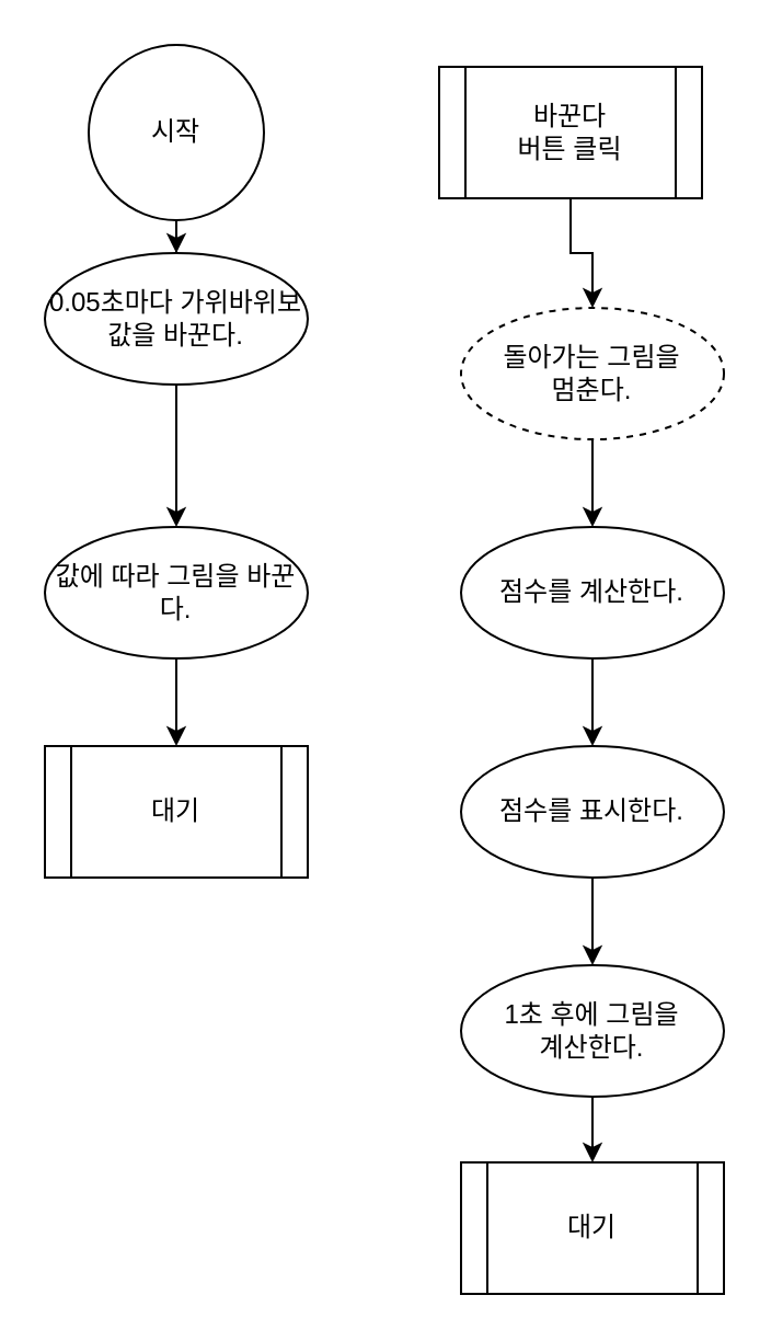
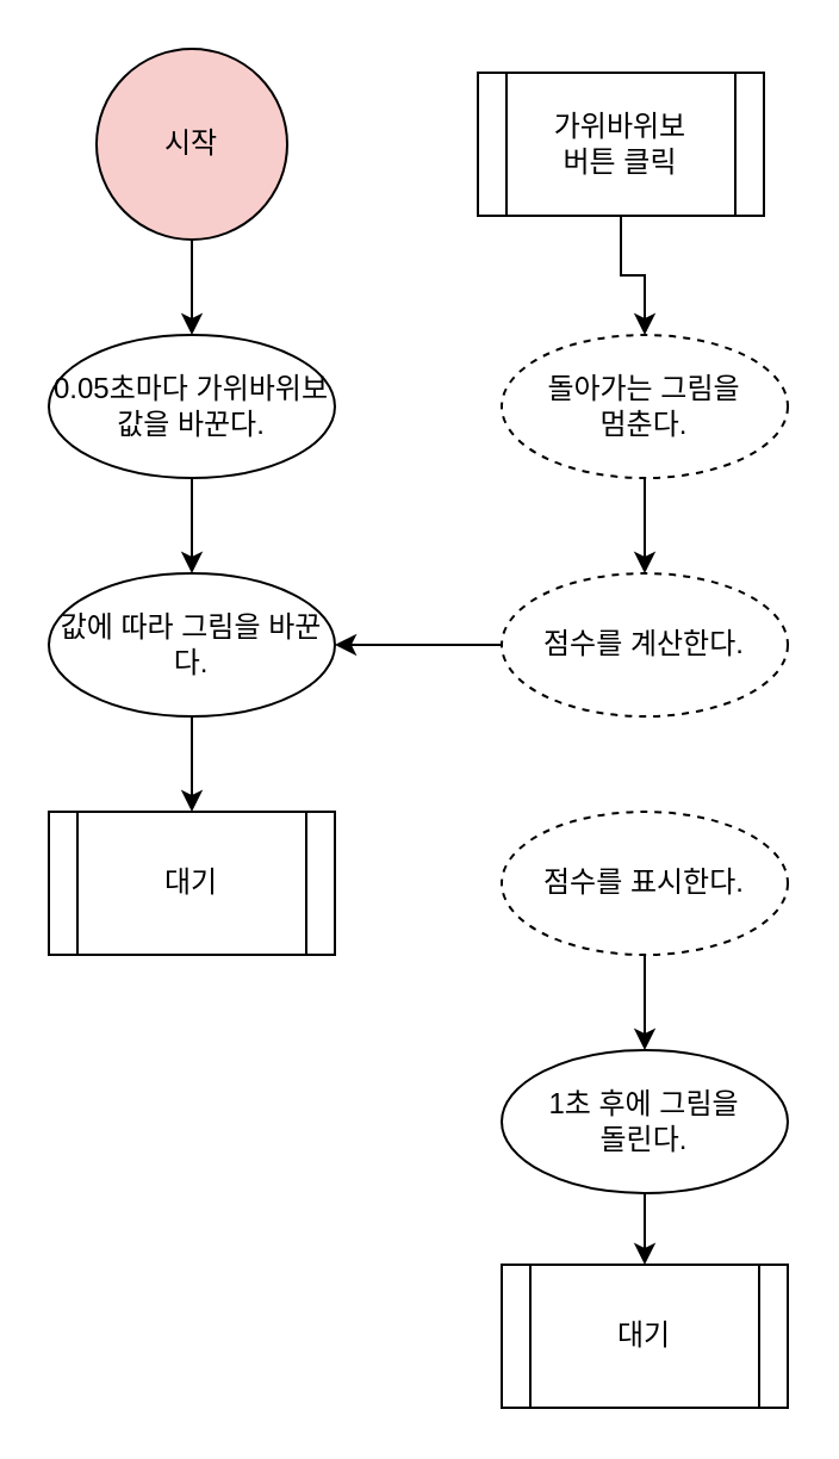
  <mxCell id="0" />
  <mxCell id="1" parent="0" />
  <mxCell id="2" value="" style="edgeStyle=orthogonalEdgeStyle;rounded=0;orthogonalLoop=1;jettySize=auto;html=1;" edge="1" parent="1" source="3" target="5"><mxGeometry relative="1" as="geometry" /></mxCell>
- <mxCell id="3" value="시작" style="ellipse;whiteSpace=wrap;html=1;aspect=fixed;" vertex="1" parent="1"><mxGeometry x="40" y="20" width="80" height="80" as="geometry" /></mxCell>
+ <mxCell id="3" value="시작" style="ellipse;whiteSpace=wrap;html=1;aspect=fixed;fillColor=#f8cecc;" vertex="1" parent="1"><mxGeometry x="40" y="20" width="80" height="80" as="geometry" /></mxCell>
  <mxCell id="4" value="" style="edgeStyle=orthogonalEdgeStyle;rounded=0;orthogonalLoop=1;jettySize=auto;html=1;" edge="1" parent="1" source="5" target="7"><mxGeometry relative="1" as="geometry" /></mxCell>
- <mxCell id="5" value="0.05초마다 가위바위보 값을 바꾼다." style="ellipse;whiteSpace=wrap;html=1;" vertex="1" parent="1"><mxGeometry x="20" y="115" width="120" height="60" as="geometry" /></mxCell>
+ <mxCell id="5" value="0.05초마다 가위바위보 값을 바꾼다." style="ellipse;whiteSpace=wrap;html=1;" vertex="1" parent="1"><mxGeometry x="20" y="140" width="120" height="60" as="geometry" /></mxCell>
  <mxCell id="6" value="" style="edgeStyle=orthogonalEdgeStyle;rounded=0;orthogonalLoop=1;jettySize=auto;html=1;" edge="1" parent="1" source="7" target="8"><mxGeometry relative="1" as="geometry" /></mxCell>
  <mxCell id="7" value="값에 따라 그림을 바꾼다." style="ellipse;whiteSpace=wrap;html=1;" vertex="1" parent="1"><mxGeometry x="20" y="240" width="120" height="60" as="geometry" /></mxCell>
  <mxCell id="8" value="대기" style="shape=process;whiteSpace=wrap;html=1;backgroundOutline=1;" vertex="1" parent="1"><mxGeometry x="20" y="340" width="120" height="60" as="geometry" /></mxCell>
  <mxCell id="9" value="" style="edgeStyle=orthogonalEdgeStyle;rounded=0;orthogonalLoop=1;jettySize=auto;html=1;" edge="1" parent="1" source="10" target="12"><mxGeometry relative="1" as="geometry" /></mxCell>
- <mxCell id="10" value="바꾼다&lt;br&gt;버튼 클릭" style="shape=process;whiteSpace=wrap;html=1;backgroundOutline=1;" vertex="1" parent="1"><mxGeometry x="200" y="30" width="120" height="60" as="geometry" /></mxCell>
+ <mxCell id="10" value="가위바위보&lt;br&gt;버튼 클릭" style="shape=process;whiteSpace=wrap;html=1;backgroundOutline=1;" vertex="1" parent="1"><mxGeometry x="200" y="30" width="120" height="60" as="geometry" /></mxCell>
  <mxCell id="11" value="" style="edgeStyle=orthogonalEdgeStyle;rounded=0;orthogonalLoop=1;jettySize=auto;html=1;" edge="1" parent="1" source="12" target="14"><mxGeometry relative="1" as="geometry" /></mxCell>
  <mxCell id="12" value="돌아가는 그림을&lt;br&gt;멈춘다." style="ellipse;whiteSpace=wrap;html=1;dashed=1;" vertex="1" parent="1"><mxGeometry x="210" y="140" width="120" height="60" as="geometry" /></mxCell>
- <mxCell id="13" value="" style="edgeStyle=orthogonalEdgeStyle;rounded=0;orthogonalLoop=1;jettySize=auto;html=1;" edge="1" parent="1" source="14" target="16"><mxGeometry relative="1" as="geometry" /></mxCell>
- <mxCell id="14" value="점수를 계산한다." style="ellipse;whiteSpace=wrap;html=1;" vertex="1" parent="1"><mxGeometry x="210" y="240" width="120" height="60" as="geometry" /></mxCell>
+ <mxCell id="13" value="" style="edgeStyle=orthogonalEdgeStyle;rounded=0;orthogonalLoop=1;jettySize=auto;html=1;" edge="1" parent="1" source="14" target="7"><mxGeometry relative="1" as="geometry" /></mxCell>
+ <mxCell id="14" value="점수를 계산한다." style="ellipse;whiteSpace=wrap;html=1;dashed=1;" vertex="1" parent="1"><mxGeometry x="210" y="240" width="120" height="60" as="geometry" /></mxCell>
  <mxCell id="15" value="" style="edgeStyle=orthogonalEdgeStyle;rounded=0;orthogonalLoop=1;jettySize=auto;html=1;" edge="1" parent="1" source="16" target="18"><mxGeometry relative="1" as="geometry" /></mxCell>
- <mxCell id="16" value="점수를 표시한다." style="ellipse;whiteSpace=wrap;html=1;" vertex="1" parent="1"><mxGeometry x="210" y="340" width="120" height="60" as="geometry" /></mxCell>
+ <mxCell id="16" value="점수를 표시한다." style="ellipse;whiteSpace=wrap;html=1;dashed=1;" vertex="1" parent="1"><mxGeometry x="210" y="340" width="120" height="60" as="geometry" /></mxCell>
  <mxCell id="17" value="" style="edgeStyle=orthogonalEdgeStyle;rounded=0;orthogonalLoop=1;jettySize=auto;html=1;" edge="1" parent="1" source="18" target="19"><mxGeometry relative="1" as="geometry" /></mxCell>
- <mxCell id="18" value="1초 후에 그림을&lt;br&gt;계산한다." style="ellipse;whiteSpace=wrap;html=1;" vertex="1" parent="1"><mxGeometry x="210" y="440" width="120" height="60" as="geometry" /></mxCell>
+ <mxCell id="18" value="1초 후에 그림을&lt;br&gt;돌린다." style="ellipse;whiteSpace=wrap;html=1;" vertex="1" parent="1"><mxGeometry x="210" y="440" width="120" height="60" as="geometry" /></mxCell>
  <mxCell id="19" value="대기" style="shape=process;whiteSpace=wrap;html=1;backgroundOutline=1;" vertex="1" parent="1"><mxGeometry x="210" y="530" width="120" height="60" as="geometry" /></mxCell>
